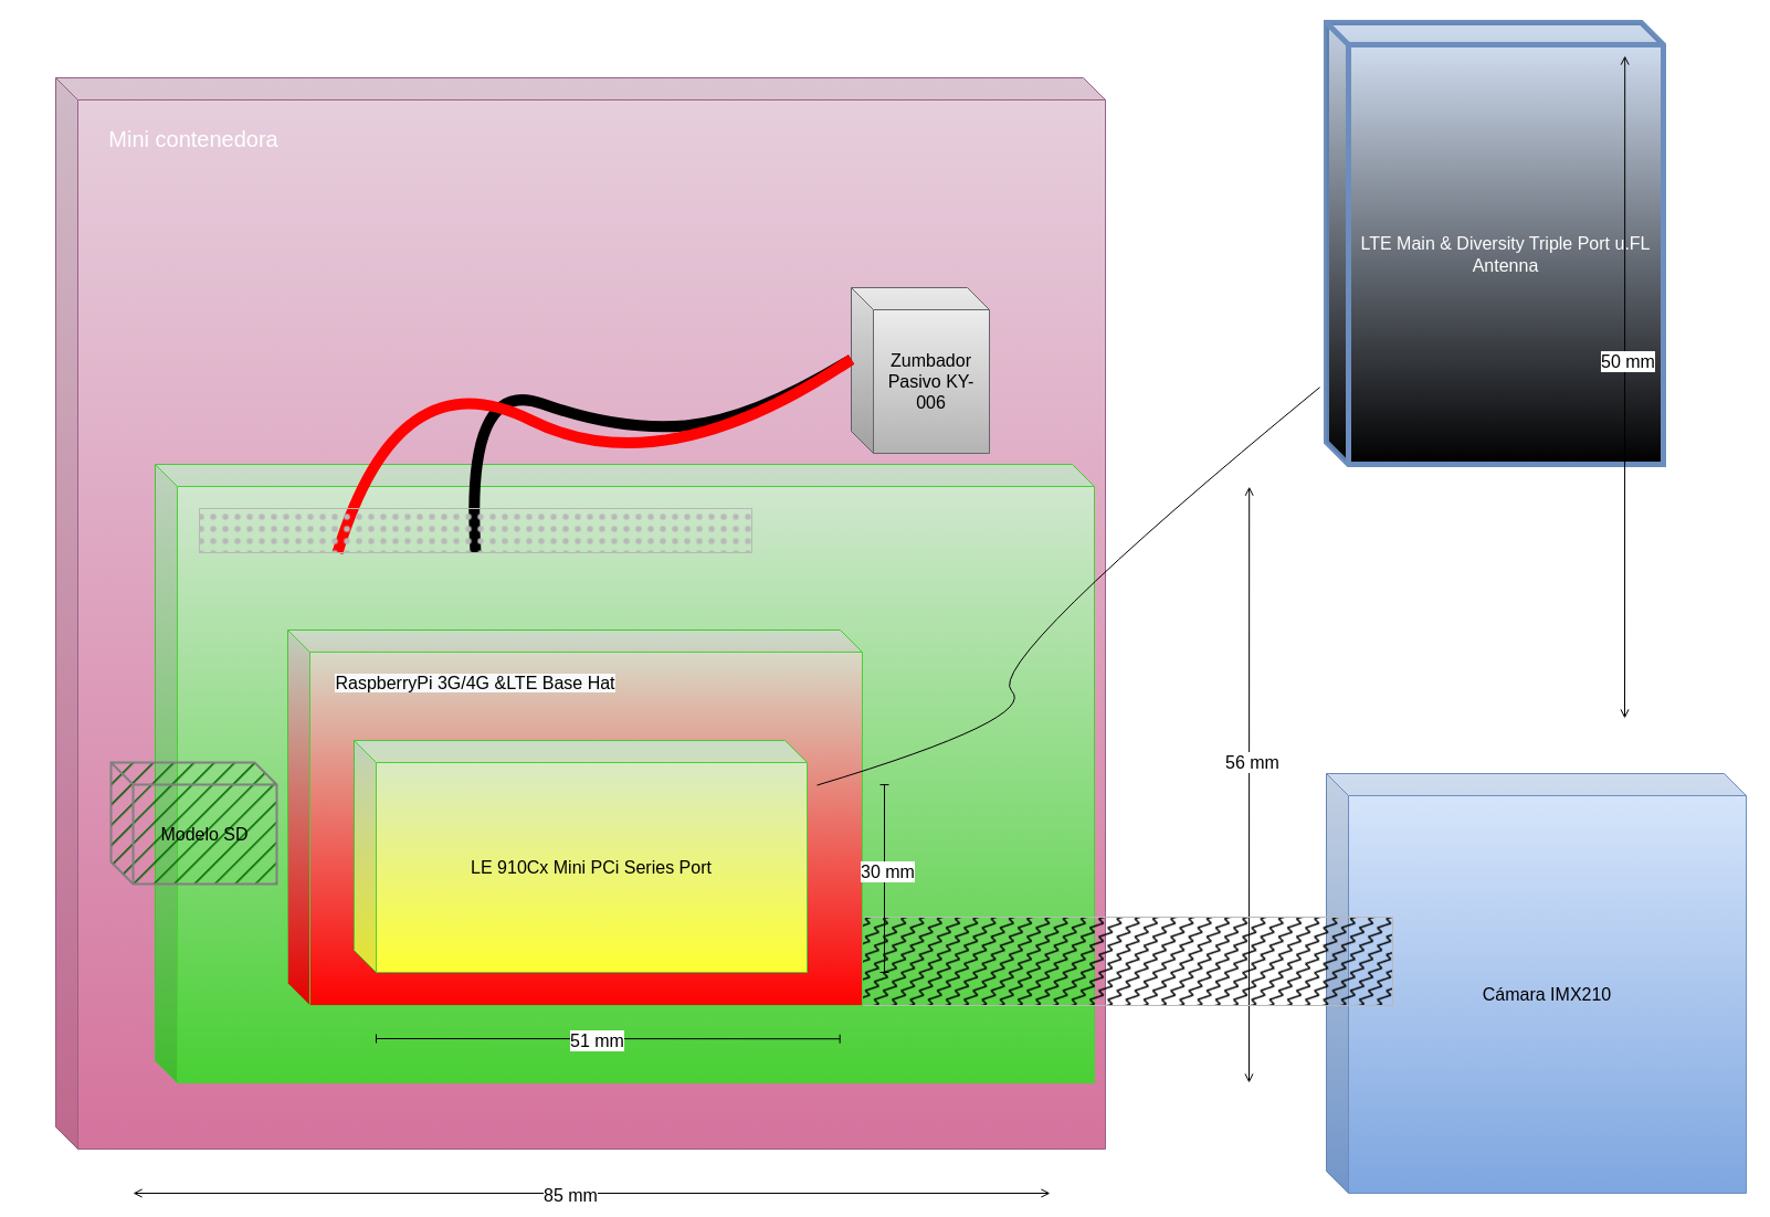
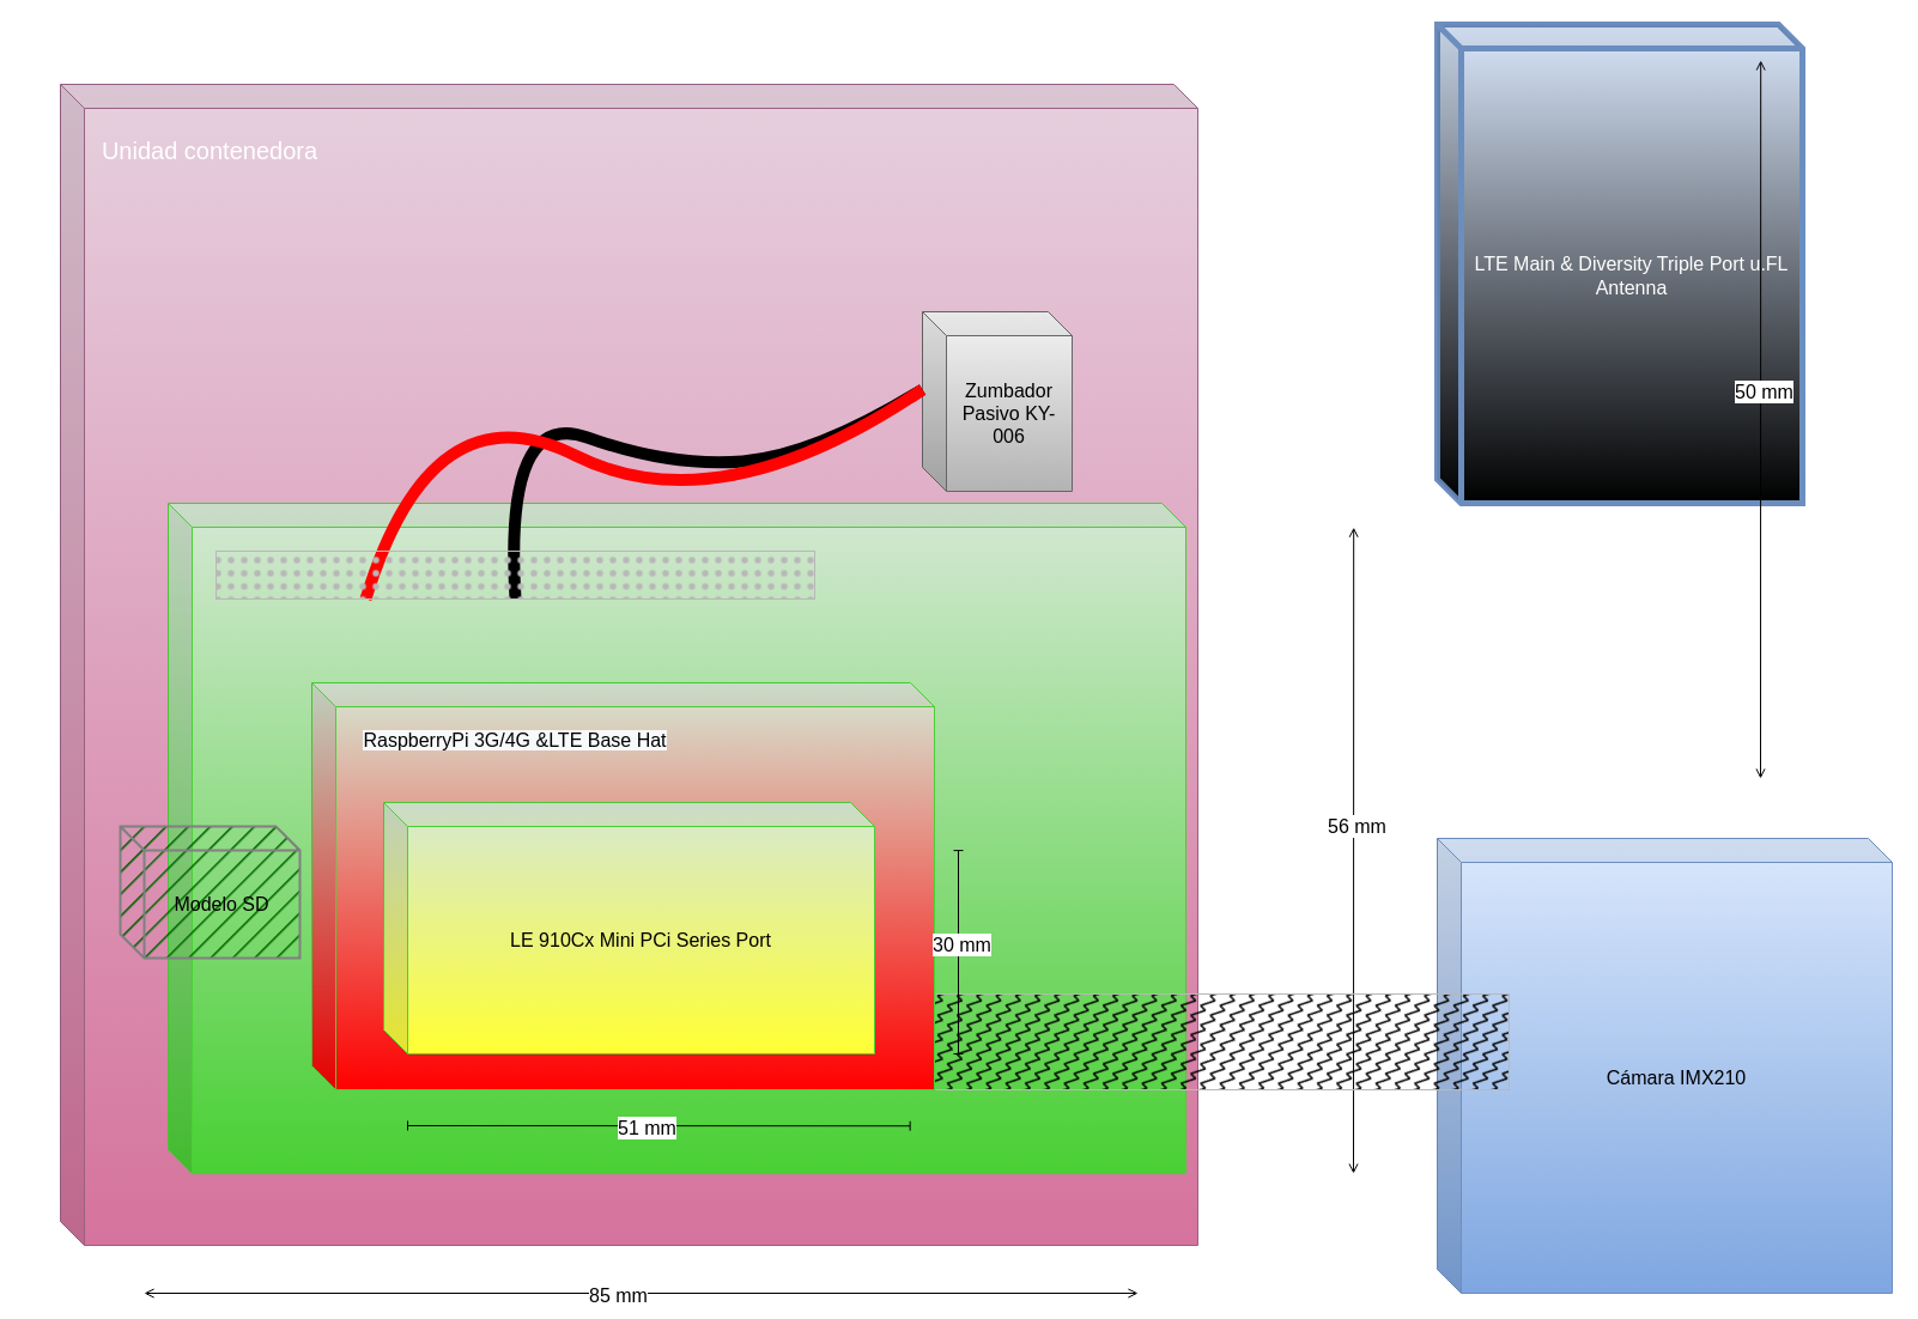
  <mxCell id="0" />
  <mxCell id="1" parent="0" />
  <mxCell id="2" value="" style="shape=cube;whiteSpace=wrap;html=1;boundedLbl=1;backgroundOutline=1;darkOpacity=0.05;darkOpacity2=0.1;fillStyle=auto;strokeColor=#996185;strokeWidth=1;fontSize=16;fillColor=#e6d0de;gradientColor=#d5739d;" parent="1" vertex="1"><mxGeometry x="50" y="70" width="950" height="970" as="geometry" /></mxCell>
  <mxCell id="3" value="&lt;font style=&quot;font-size: 16px;&quot;&gt;Raspberry Pi 4 Modelo B&lt;/font&gt;" style="shape=cube;whiteSpace=wrap;html=1;boundedLbl=1;backgroundOutline=1;darkOpacity=0.05;darkOpacity2=0.1;fillColor=#d5e8d4;strokeColor=#49D034;gradientColor=#49D034;" parent="1" vertex="1"><mxGeometry x="140" y="420" width="850" height="560" as="geometry" /></mxCell>
  <mxCell id="4" value="&lt;font style=&quot;font-size: 16px;&quot;&gt;Cámara IMX210&lt;/font&gt;" style="shape=cube;whiteSpace=wrap;html=1;boundedLbl=1;backgroundOutline=1;darkOpacity=0.05;darkOpacity2=0.1;strokeColor=#6c8ebf;fillColor=#dae8fc;gradientColor=#7ea6e0;" parent="1" vertex="1"><mxGeometry x="1200" y="700" width="380" height="380" as="geometry" /></mxCell>
  <mxCell id="5" value="&lt;span style=&quot;color: rgb(0, 0, 0);&quot;&gt;&lt;font style=&quot;font-size: 16px;&quot;&gt;Zumbador Pasivo KY-006&lt;/font&gt;&lt;/span&gt;" style="shape=cube;whiteSpace=wrap;html=1;boundedLbl=1;backgroundOutline=1;darkOpacity=0.05;darkOpacity2=0.1;strokeColor=#666666;fillColor=#f5f5f5;gradientColor=#b3b3b3;" parent="1" vertex="1"><mxGeometry x="770" y="260" width="125" height="150" as="geometry" /></mxCell>
  <mxCell id="6" value="&lt;font style=&quot;font-size: 16px;&quot;&gt;Modelo SD&lt;/font&gt;" style="shape=cube;whiteSpace=wrap;html=1;boundedLbl=1;backgroundOutline=1;darkOpacity=0.05;darkOpacity2=0.1;fillStyle=hatch;strokeWidth=2;fillColor=#006600;strokeColor=#808080;" parent="1" vertex="1"><mxGeometry x="100" y="690" width="150" height="110" as="geometry" /></mxCell>
  <mxCell id="7" value="" style="endArrow=open;html=1;rounded=0;startArrow=open;startFill=0;endFill=0;entryX=1.012;entryY=0.036;entryDx=0;entryDy=0;entryPerimeter=0;" parent="1" edge="1"><mxGeometry width="50" height="50" relative="1" as="geometry"><mxPoint x="1130" y="980" as="sourcePoint" /><mxPoint x="1130.2" y="440.16" as="targetPoint" /></mxGeometry></mxCell>
  <mxCell id="8" value="56 mm" style="edgeLabel;html=1;align=center;verticalAlign=middle;resizable=0;points=[];fontSize=16;" parent="7" connectable="0" vertex="1"><mxGeometry x="0.076" y="-2" relative="1" as="geometry"><mxPoint y="-1" as="offset" /></mxGeometry></mxCell>
  <mxCell id="9" value="" style="endArrow=none;html=1;fontSize=16;entryX=0;entryY=0;entryDx=0;entryDy=65;entryPerimeter=0;endSize=0;startSize=0;curved=1;strokeWidth=10;endFill=0;exitX=0.5;exitY=1;exitDx=0;exitDy=0;" parent="1" source="13" target="5" edge="1"><mxGeometry width="50" height="50" relative="1" as="geometry"><mxPoint x="410" y="880" as="sourcePoint" /><mxPoint x="710" y="850" as="targetPoint" /><Array as="points"><mxPoint x="420" y="340" /><mxPoint x="560" y="390" /><mxPoint x="680" y="380" /></Array></mxGeometry></mxCell>
  <mxCell id="10" value="" style="endArrow=none;html=1;fontSize=16;endSize=5;startSize=40;curved=1;strokeWidth=10;endFill=0;strokeColor=#FF0303;exitX=0.25;exitY=1;exitDx=0;exitDy=0;entryX=0;entryY=0;entryDx=0;entryDy=65;entryPerimeter=0;" parent="1" source="13" target="5" edge="1"><mxGeometry width="50" height="50" relative="1" as="geometry"><mxPoint x="140" y="910" as="sourcePoint" /><mxPoint x="760" y="350" as="targetPoint" /><Array as="points"><mxPoint x="360" y="320" /><mxPoint x="600" y="440" /></Array></mxGeometry></mxCell>
  <mxCell id="11" value="" style="endArrow=open;html=1;rounded=0;startArrow=open;startFill=0;endFill=0;" parent="1" edge="1"><mxGeometry width="50" height="50" relative="1" as="geometry"><mxPoint x="950" y="1080" as="sourcePoint" /><mxPoint x="120" y="1080" as="targetPoint" /></mxGeometry></mxCell>
  <mxCell id="12" value="85 mm" style="edgeLabel;html=1;align=center;verticalAlign=middle;resizable=0;points=[];fontSize=16;" parent="11" connectable="0" vertex="1"><mxGeometry x="0.048" y="1" relative="1" as="geometry"><mxPoint as="offset" /></mxGeometry></mxCell>
  <mxCell id="13" value="" style="rounded=0;whiteSpace=wrap;html=1;strokeColor=#B8B8B8;fontSize=16;fillColor=#B8B8B8;fillStyle=dots;" parent="1" vertex="1"><mxGeometry x="180" y="460" width="500" height="40" as="geometry" /></mxCell>
  <mxCell id="14" value="" style="rounded=0;whiteSpace=wrap;html=1;strokeColor=#B8B8B8;fontSize=16;fillColor=#000000;fillStyle=zigzag-line;" parent="1" vertex="1"><mxGeometry x="690" y="830" width="570" height="80" as="geometry" /></mxCell>
  <mxCell id="15" value="&lt;font style=&quot;font-size: 16px;&quot;&gt;RaspberryPi 3G/4G &amp;amp;LTE Base Hat&lt;/font&gt;" style="shape=cube;whiteSpace=wrap;html=1;boundedLbl=1;backgroundOutline=1;darkOpacity=0.05;darkOpacity2=0.1;fillColor=#d5e8d4;strokeColor=#49D034;gradientColor=#FF0000;" vertex="1" parent="1"><mxGeometry x="260" y="570" width="520" height="340" as="geometry" /></mxCell>
  <mxCell id="16" value="&#10;&lt;span style=&quot;color: rgb(0, 0, 0); font-family: Helvetica; font-size: 16px; font-style: normal; font-variant-ligatures: normal; font-variant-caps: normal; font-weight: 400; letter-spacing: normal; orphans: 2; text-align: center; text-indent: 0px; text-transform: none; widows: 2; word-spacing: 0px; -webkit-text-stroke-width: 0px; background-color: rgb(248, 249, 250); text-decoration-thickness: initial; text-decoration-style: initial; text-decoration-color: initial; float: none; display: inline !important;&quot;&gt;RaspberryPi 3G/4G &amp;amp;LTE Base Hat&lt;/span&gt;&#10;&#10;" style="text;html=1;strokeColor=none;fillColor=none;align=center;verticalAlign=middle;whiteSpace=wrap;rounded=0;" vertex="1" parent="1"><mxGeometry x="280" y="610" width="300" height="30" as="geometry" /></mxCell>
  <mxCell id="17" value="&lt;font style=&quot;font-size: 16px;&quot;&gt;LE 910Cx Mini PCi Series Port&lt;/font&gt;" style="shape=cube;whiteSpace=wrap;html=1;boundedLbl=1;backgroundOutline=1;darkOpacity=0.05;darkOpacity2=0.1;fillColor=#d5e8d4;strokeColor=#49D034;gradientColor=#FFFF33;" vertex="1" parent="1"><mxGeometry x="320" y="670" width="410" height="210" as="geometry" /></mxCell>
  <mxCell id="18" value="" style="endArrow=baseDash;html=1;rounded=0;startArrow=baseDash;startFill=0;endFill=0;" edge="1" parent="1"><mxGeometry width="50" height="50" relative="1" as="geometry"><mxPoint x="800" y="880" as="sourcePoint" /><mxPoint x="800" y="710.08" as="targetPoint" /></mxGeometry></mxCell>
  <mxCell id="19" value="30 mm" style="edgeLabel;html=1;align=center;verticalAlign=middle;resizable=0;points=[];fontSize=16;" connectable="0" vertex="1" parent="18"><mxGeometry x="0.076" y="-2" relative="1" as="geometry"><mxPoint y="-1" as="offset" /></mxGeometry></mxCell>
  <mxCell id="20" value="" style="endArrow=baseDash;html=1;rounded=0;startArrow=baseDash;startFill=0;endFill=0;exitX=0.729;exitY=0.929;exitDx=0;exitDy=0;exitPerimeter=0;" edge="1" parent="1" source="3"><mxGeometry width="50" height="50" relative="1" as="geometry"><mxPoint x="780" y="940" as="sourcePoint" /><mxPoint x="340" y="940" as="targetPoint" /></mxGeometry></mxCell>
  <mxCell id="21" value="51 mm" style="edgeLabel;html=1;align=center;verticalAlign=middle;resizable=0;points=[];fontSize=16;" connectable="0" vertex="1" parent="20"><mxGeometry x="0.048" y="1" relative="1" as="geometry"><mxPoint as="offset" /></mxGeometry></mxCell>
  <mxCell id="22" value="&lt;font color=&quot;#ffffff&quot; style=&quot;font-size: 16px;&quot;&gt;LTE Main &amp;amp; Diversity Triple Port u.FL Antenna&lt;/font&gt;" style="shape=cube;whiteSpace=wrap;html=1;boundedLbl=1;backgroundOutline=1;darkOpacity=0.05;darkOpacity2=0.1;strokeColor=#6c8ebf;fillColor=#dae8fc;gradientColor=#000000;perimeterSpacing=1;strokeWidth=5;" vertex="1" parent="1"><mxGeometry x="1200" y="20" width="305" height="400" as="geometry" /></mxCell>
- <mxCell id="23" value="" style="curved=1;endArrow=none;html=1;rounded=0;endFill=0;startSize=29;sourcePerimeterSpacing=9;endSize=22;targetPerimeterSpacing=5;" edge="1" parent="1" source="17" target="22"><mxGeometry width="50" height="50" relative="1" as="geometry"><mxPoint x="890" y="650" as="sourcePoint" /><mxPoint x="940" y="600" as="targetPoint" /><Array as="points"><mxPoint x="940" y="650" /><mxPoint x="890" y="600" /></Array></mxGeometry></mxCell>
  <mxCell id="24" value="" style="endArrow=open;html=1;rounded=0;startArrow=open;startFill=0;endFill=0;entryX=1.012;entryY=0.036;entryDx=0;entryDy=0;entryPerimeter=0;" edge="1" parent="1"><mxGeometry width="50" height="50" relative="1" as="geometry"><mxPoint x="1470" y="650" as="sourcePoint" /><mxPoint x="1470.2" y="50" as="targetPoint" /></mxGeometry></mxCell>
  <mxCell id="25" value="50 mm" style="edgeLabel;html=1;align=center;verticalAlign=middle;resizable=0;points=[];fontSize=16;" connectable="0" vertex="1" parent="24"><mxGeometry x="0.076" y="-2" relative="1" as="geometry"><mxPoint y="-1" as="offset" /></mxGeometry></mxCell>
- <mxCell id="26" value="&lt;font style=&quot;font-size: 20px;&quot;&gt;Mini contenedora&lt;/font&gt;" style="text;html=1;strokeColor=none;fillColor=none;align=center;verticalAlign=middle;whiteSpace=wrap;rounded=0;fontColor=#FFFFFF;strokeWidth=2;" vertex="1" parent="1"><mxGeometry x="20" y="110" width="310" height="30" as="geometry" /></mxCell>
+ <mxCell id="26" value="&lt;font style=&quot;font-size: 20px;&quot;&gt;Unidad contenedora&lt;/font&gt;" style="text;html=1;strokeColor=none;fillColor=none;align=center;verticalAlign=middle;whiteSpace=wrap;rounded=0;fontColor=#FFFFFF;strokeWidth=2;" vertex="1" parent="1"><mxGeometry x="20" y="110" width="310" height="30" as="geometry" /></mxCell>
